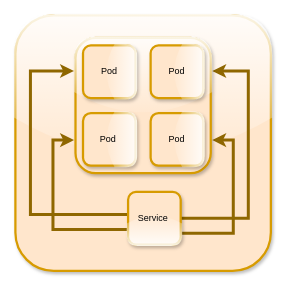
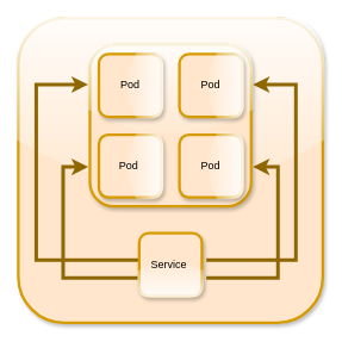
  <mxCell id="0" />
  <mxCell id="1" parent="0" />
  <mxCell id="2" value="" style="group" vertex="1" connectable="0" parent="1"><mxGeometry x="20" y="20" width="340" height="340" as="geometry" /></mxCell>
  <mxCell id="3" value="" style="whiteSpace=wrap;html=1;aspect=fixed;rounded=1;shadow=1;glass=1;sketch=0;strokeColor=#d79b00;strokeWidth=3;fontFamily=Helvetica;fontSize=12;fontColor=default;fillColor=#ffe6cc;" vertex="1" parent="2"><mxGeometry width="340" height="340" as="geometry" /></mxCell>
  <mxCell id="4" value="" style="group" vertex="1" connectable="0" parent="2"><mxGeometry x="20" y="30" width="290" height="280" as="geometry" /></mxCell>
  <mxCell id="5" value="" style="endArrow=classic;html=1;rounded=0;strokeColor=#8F6700;strokeWidth=4;fontFamily=Helvetica;fontSize=12;fontColor=default;edgeStyle=elbowEdgeStyle;entryX=1;entryY=0.75;entryDx=0;entryDy=0;" edge="1" parent="4" target="7"><mxGeometry width="50" height="50" relative="1" as="geometry"><mxPoint x="190" y="260" as="sourcePoint" /><mxPoint x="310" y="146" as="targetPoint" /><Array as="points"><mxPoint x="270" y="210" /></Array></mxGeometry></mxCell>
  <mxCell id="6" value="" style="endArrow=classic;html=1;rounded=0;strokeColor=#8F6700;strokeWidth=4;fontFamily=Helvetica;fontSize=12;fontColor=default;entryX=1;entryY=0.25;entryDx=0;entryDy=0;edgeStyle=elbowEdgeStyle;" edge="1" parent="4" target="7"><mxGeometry width="50" height="50" relative="1" as="geometry"><mxPoint x="190" y="240" as="sourcePoint" /><mxPoint x="240" y="100" as="targetPoint" /><Array as="points"><mxPoint x="290" y="150" /></Array></mxGeometry></mxCell>
  <mxCell id="7" value="" style="whiteSpace=wrap;html=1;aspect=fixed;fillColor=#ffe6cc;strokeColor=#d79b00;strokeWidth=3;perimeterSpacing=2;rounded=1;shadow=1;sketch=0;glass=1;container=0;" vertex="1" parent="4"><mxGeometry x="60" width="180" height="180" as="geometry" /></mxCell>
  <mxCell id="8" value="Pod" style="whiteSpace=wrap;html=1;aspect=fixed;rounded=1;shadow=1;glass=1;sketch=0;strokeColor=#d79b00;strokeWidth=3;fontFamily=Helvetica;fontSize=12;fontColor=default;fillColor=#ffe6cc;direction=south;container=0;" vertex="1" parent="4"><mxGeometry x="160" y="10" width="70" height="70" as="geometry" /></mxCell>
  <mxCell id="9" value="Pod&lt;br&gt;" style="whiteSpace=wrap;html=1;aspect=fixed;rounded=1;shadow=1;glass=1;sketch=0;strokeColor=#d79b00;strokeWidth=3;fontFamily=Helvetica;fontSize=12;fontColor=default;fillColor=#ffe6cc;direction=south;container=0;" vertex="1" parent="4"><mxGeometry x="70" y="10" width="70" height="70" as="geometry" /></mxCell>
  <mxCell id="10" value="Pod&amp;nbsp;" style="whiteSpace=wrap;html=1;aspect=fixed;rounded=1;shadow=1;glass=1;sketch=0;strokeColor=#d79b00;strokeWidth=3;fontFamily=Helvetica;fontSize=12;fontColor=default;fillColor=#ffe6cc;direction=south;container=0;" vertex="1" parent="4"><mxGeometry x="70" y="100" width="70" height="70" as="geometry" /></mxCell>
  <mxCell id="11" value="Pod&lt;br&gt;" style="whiteSpace=wrap;html=1;aspect=fixed;rounded=1;shadow=1;glass=1;sketch=0;strokeColor=#d79b00;strokeWidth=3;fontFamily=Helvetica;fontSize=12;fontColor=default;fillColor=#ffe6cc;direction=south;container=0;" vertex="1" parent="4"><mxGeometry x="160" y="100" width="70" height="70" as="geometry" /></mxCell>
  <mxCell id="12" value="" style="endArrow=classic;html=1;rounded=0;strokeColor=#8F6700;strokeWidth=4;fontFamily=Helvetica;fontSize=12;fontColor=default;entryX=0;entryY=0.75;entryDx=0;entryDy=0;edgeStyle=elbowEdgeStyle;exitX=0.929;exitY=0.286;exitDx=0;exitDy=0;exitPerimeter=0;" edge="1" parent="4" source="14" target="7"><mxGeometry width="50" height="50" relative="1" as="geometry"><mxPoint x="110" y="260" as="sourcePoint" /><mxPoint x="130" y="90" as="targetPoint" /><Array as="points"><mxPoint x="30" y="190" /></Array></mxGeometry></mxCell>
  <mxCell id="13" value="" style="endArrow=classic;html=1;rounded=0;strokeColor=#8F6700;strokeWidth=4;fontFamily=Helvetica;fontSize=12;fontColor=default;entryX=0;entryY=0.25;entryDx=0;entryDy=0;edgeStyle=elbowEdgeStyle;exitX=0.929;exitY=0.571;exitDx=0;exitDy=0;exitPerimeter=0;" edge="1" parent="4" source="14" target="7"><mxGeometry width="50" height="50" relative="1" as="geometry"><mxPoint x="110" y="240" as="sourcePoint" /><mxPoint x="130" y="90" as="targetPoint" /><Array as="points"><mxPoint y="160" /></Array></mxGeometry></mxCell>
- <mxCell id="14" value="Service&amp;nbsp;" style="whiteSpace=wrap;html=1;aspect=fixed;rounded=1;shadow=1;glass=1;sketch=0;strokeColor=#d79b00;strokeWidth=3;fontFamily=Helvetica;fontSize=12;fontColor=default;fillColor=#ffe6cc;direction=west;container=0;" vertex="1" parent="4"><mxGeometry x="130" y="205" width="70" height="70" as="geometry" /></mxCell>
+ <mxCell id="14" value="Service&amp;nbsp;" style="whiteSpace=wrap;html=1;aspect=fixed;rounded=1;shadow=1;glass=1;sketch=0;strokeColor=#d79b00;strokeWidth=3;fontFamily=Helvetica;fontSize=12;fontColor=default;fillColor=#ffe6cc;direction=west;container=0;" vertex="1" parent="4"><mxGeometry x="115" y="210" width="70" height="70" as="geometry" /></mxCell>
